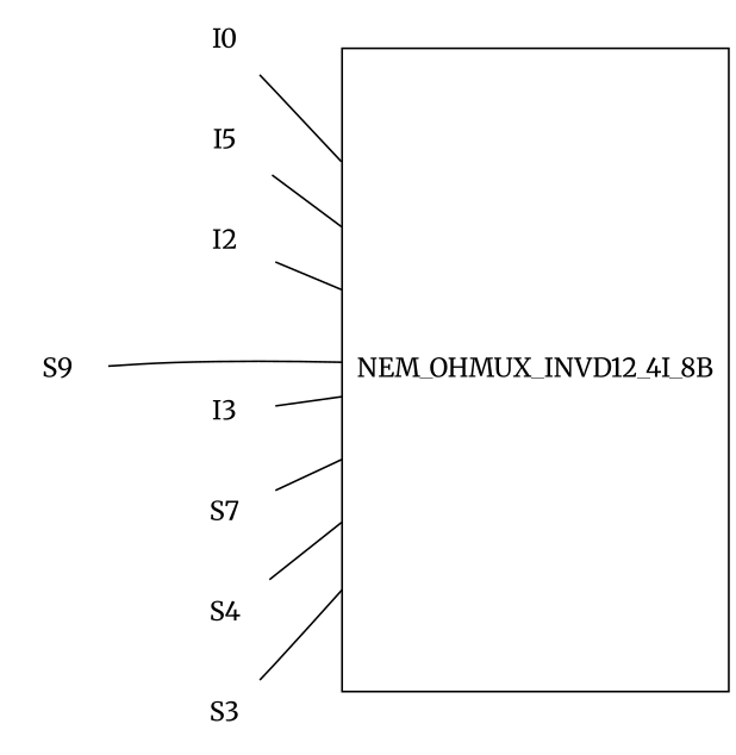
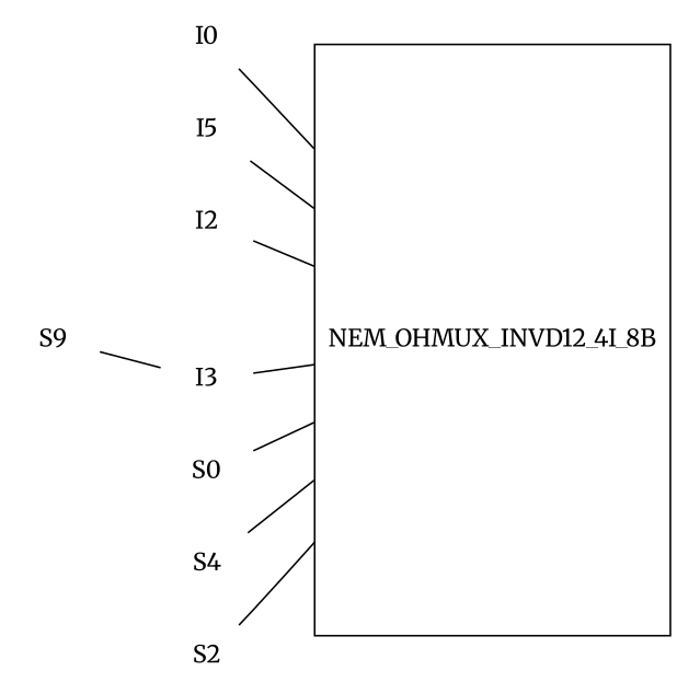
  graph {
    fontname=Merriweather
    rankdir=LR
    node [fontname=Merriweather shape=none]
    edge [fontname=Merriweather]
    n1 [height=4.8 label=NEM_OHMUX_INVD12_4I_8B rankdir=TB shape=box]
    I0
    n3 [label=I5]
    I2
    I3
-   S0 [label=S7]
+   S0
    n7 [label=S9]
    n8 [label=S4]
-   S3
+   S3 [label=S2]
    I0 -- n1
    n3 -- n1
    I2 -- n1
    I3 -- n1
    S0 -- n1
-   n7 -- n1
+   n7 -- I3
    n8 -- n1
    S3 -- n1
  }
